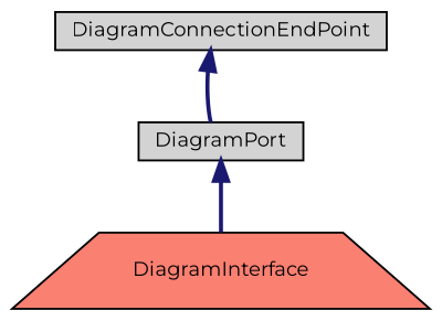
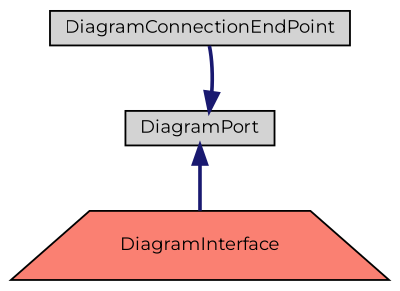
  digraph {
    fontname=Montserrat
    node [color=black fillcolor=lightgrey fontname=Montserrat fontsize=10 shape=box style=filled]
    edge [color=midnightblue dir=back fontname=Montserrat fontsize=10 labelfontname=FreeSans labelfontsize=10 style=bold]
    n1 [fontcolor=black height=0.2 label=DiagramConnectionEndPoint width=0.4]
    n2 [height=0.2 label=DiagramPort width=0.4]
    n3 [fillcolor=salmon height=0.2 label=DiagramInterface shape=trapezium width=0.4]
-   n1 -> n2
+   n2 -> n1
    n2 -> n3
  }
